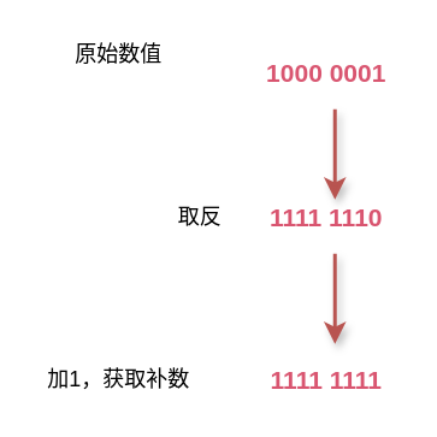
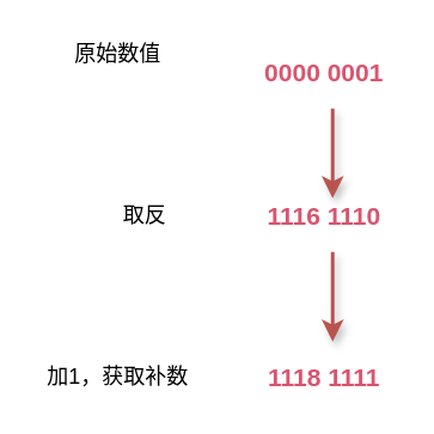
  <mxCell id="0" />
  <mxCell id="1" parent="0" />
- <mxCell id="2" value="1000 0001" style="text;html=1;align=center;verticalAlign=middle;resizable=0;points=[];autosize=1;fontSize=14;fontColor=#D95570;fontStyle=1;shadow=1;" parent="1" vertex="1"><mxGeometry x="140" y="30" width="80" height="20" as="geometry" /></mxCell>
- <mxCell id="3" value="1111 1110" style="text;html=1;align=center;verticalAlign=middle;resizable=0;points=[];autosize=1;fontSize=14;fontColor=#D95570;fontStyle=1;shadow=1;" parent="1" vertex="1"><mxGeometry x="140" y="110" width="80" height="20" as="geometry" /></mxCell>
+ <mxCell id="2" value="0000 0001" style="text;html=1;align=center;verticalAlign=middle;resizable=0;points=[];autosize=1;fontSize=14;fontColor=#D95570;fontStyle=1;shadow=1;" parent="1" vertex="1"><mxGeometry x="140" y="30" width="80" height="20" as="geometry" /></mxCell>
+ <mxCell id="3" value="1116 1110" style="text;html=1;align=center;verticalAlign=middle;resizable=0;points=[];autosize=1;fontSize=14;fontColor=#D95570;fontStyle=1;shadow=1;" parent="1" vertex="1"><mxGeometry x="140" y="110" width="80" height="20" as="geometry" /></mxCell>
  <mxCell id="4" value="" style="endArrow=classic;html=1;strokeWidth=2;fillColor=#f8cecc;strokeColor=#b85450;shadow=1;" parent="1" edge="1"><mxGeometry width="50" height="50" relative="1" as="geometry"><mxPoint x="185" y="60" as="sourcePoint" /><mxPoint x="185" y="110" as="targetPoint" /></mxGeometry></mxCell>
  <mxCell id="5" value="原始数值" style="text;html=1;align=center;verticalAlign=middle;resizable=0;points=[];autosize=1;shadow=1;" parent="1" vertex="1"><mxGeometry x="35" y="20" width="60" height="20" as="geometry" /></mxCell>
- <mxCell id="6" value="取反" style="text;html=1;align=center;verticalAlign=middle;resizable=0;points=[];autosize=1;shadow=1;" parent="1" vertex="1"><mxGeometry x="90" y="110" width="40" height="20" as="geometry" /></mxCell>
- <mxCell id="7" value="1111 1111" style="text;html=1;align=center;verticalAlign=middle;resizable=0;points=[];autosize=1;fontSize=14;fontColor=#D95570;fontStyle=1;shadow=1;" parent="1" vertex="1"><mxGeometry x="140" y="200" width="80" height="20" as="geometry" /></mxCell>
+ <mxCell id="6" value="取反" style="text;html=1;align=center;verticalAlign=middle;resizable=0;points=[];autosize=1;shadow=1;" parent="1" vertex="1"><mxGeometry x="60" y="110" width="40" height="20" as="geometry" /></mxCell>
+ <mxCell id="7" value="1118 1111" style="text;html=1;align=center;verticalAlign=middle;resizable=0;points=[];autosize=1;fontSize=14;fontColor=#D95570;fontStyle=1;shadow=1;" parent="1" vertex="1"><mxGeometry x="140" y="200" width="80" height="20" as="geometry" /></mxCell>
  <mxCell id="8" value="加1，获取补数" style="text;html=1;align=center;verticalAlign=middle;resizable=0;points=[];autosize=1;shadow=1;" parent="1" vertex="1"><mxGeometry x="20" y="200" width="90" height="20" as="geometry" /></mxCell>
  <mxCell id="9" value="" style="endArrow=classic;html=1;strokeWidth=2;fillColor=#f8cecc;strokeColor=#b85450;shadow=1;" parent="1" edge="1"><mxGeometry width="50" height="50" relative="1" as="geometry"><mxPoint x="185" y="140" as="sourcePoint" /><mxPoint x="185" y="190" as="targetPoint" /></mxGeometry></mxCell>
